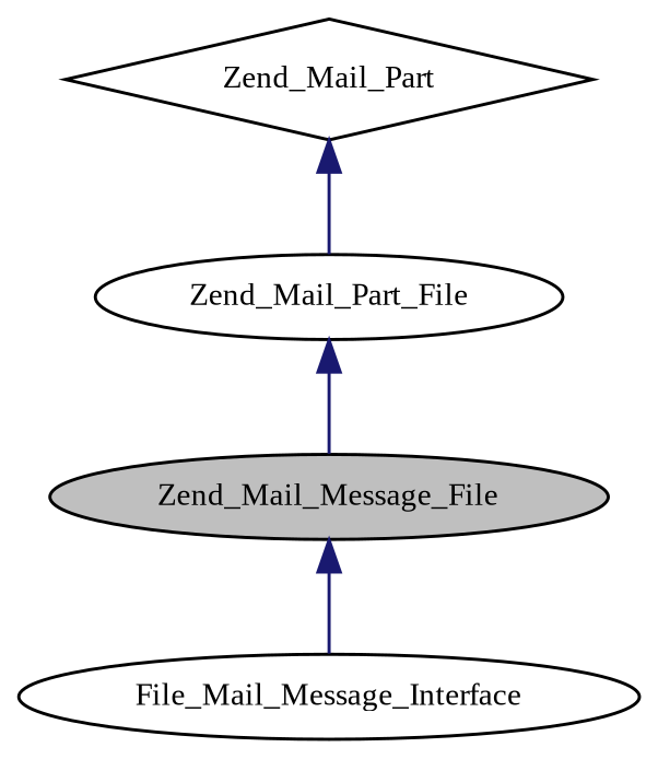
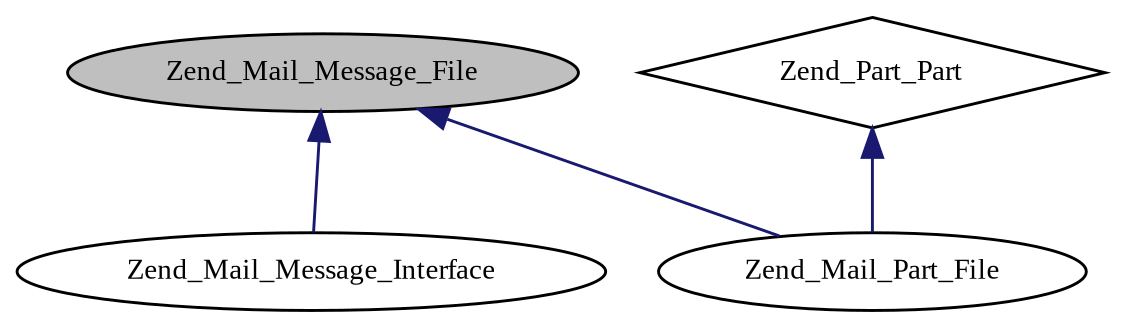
  digraph {
    fontname="Liberation Serif"
    node [color=black fillcolor=white fontname="Liberation Serif" fontsize=10 shape=ellipse style=filled]
    edge [color=midnightblue dir=back fontname="Liberation Serif" fontsize=10 labelfontname=Helvetica labelfontsize=10 style=solid]
    n1 [fillcolor=grey75 fontcolor=black height=0.2 label=Zend_Mail_Message_File width=0.4]
-   n2 [height=0.2 label=File_Mail_Message_Interface width=0.4]
+   n2 [height=0.2 label=Zend_Mail_Message_Interface width=0.4]
    n3 [height=0.2 label=Zend_Mail_Part_File width=0.4]
-   n4 [height=0.2 label=Zend_Mail_Part shape=diamond width=0.4]
+   n4 [height=0.2 label=Zend_Part_Part shape=diamond width=0.4]
    n1 -> n2
-   n3 -> n1
+   n1 -> n3
    n4 -> n3
  }
